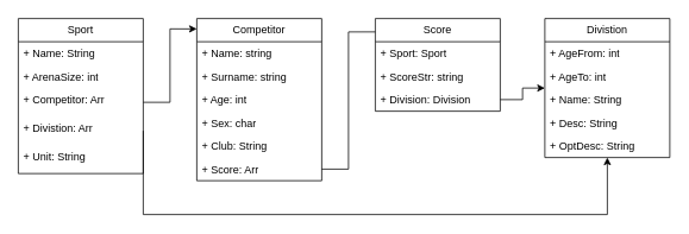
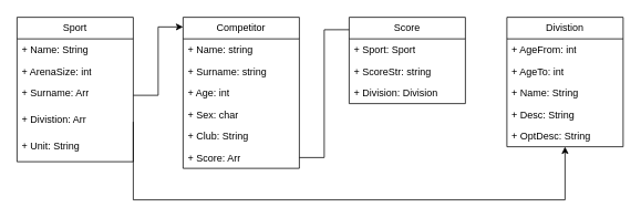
  <mxCell id="0" />
  <mxCell id="1" parent="0" />
  <mxCell id="2" value="Sport" style="swimlane;fontStyle=0;childLayout=stackLayout;horizontal=1;startSize=26;fillColor=none;horizontalStack=0;resizeParent=1;resizeParentMax=0;resizeLast=0;collapsible=1;marginBottom=0;whiteSpace=wrap;html=1;" parent="1" vertex="1"><mxGeometry x="20" y="20" width="140" height="174" as="geometry" /></mxCell>
  <mxCell id="3" value="+ Name: String" style="text;strokeColor=none;fillColor=none;align=left;verticalAlign=top;spacingLeft=4;spacingRight=4;overflow=hidden;rotatable=0;points=[[0,0.5],[1,0.5]];portConstraint=eastwest;whiteSpace=wrap;html=1;" parent="2" vertex="1"><mxGeometry y="26" width="140" height="26" as="geometry" /></mxCell>
  <mxCell id="4" value="+ ArenaSize: int" style="text;strokeColor=none;fillColor=none;align=left;verticalAlign=top;spacingLeft=4;spacingRight=4;overflow=hidden;rotatable=0;points=[[0,0.5],[1,0.5]];portConstraint=eastwest;whiteSpace=wrap;html=1;" parent="2" vertex="1"><mxGeometry y="52" width="140" height="26" as="geometry" /></mxCell>
- <mxCell id="5" value="&lt;div&gt;+ Competitor: Arr &lt;br&gt;&lt;/div&gt;" style="text;strokeColor=none;fillColor=none;align=left;verticalAlign=top;spacingLeft=4;spacingRight=4;overflow=hidden;rotatable=0;points=[[0,0.5],[1,0.5]];portConstraint=eastwest;whiteSpace=wrap;html=1;" parent="2" vertex="1"><mxGeometry y="78" width="140" height="32" as="geometry" /></mxCell>
+ <mxCell id="5" value="&lt;div&gt;+ Surname: Arr &lt;br&gt;&lt;/div&gt;" style="text;strokeColor=none;fillColor=none;align=left;verticalAlign=top;spacingLeft=4;spacingRight=4;overflow=hidden;rotatable=0;points=[[0,0.5],[1,0.5]];portConstraint=eastwest;whiteSpace=wrap;html=1;" parent="2" vertex="1"><mxGeometry y="78" width="140" height="32" as="geometry" /></mxCell>
  <mxCell id="6" value="&lt;div&gt;+ Divistion: Arr &lt;br&gt;&lt;/div&gt;" style="text;strokeColor=none;fillColor=none;align=left;verticalAlign=top;spacingLeft=4;spacingRight=4;overflow=hidden;rotatable=0;points=[[0,0.5],[1,0.5]];portConstraint=eastwest;whiteSpace=wrap;html=1;" parent="2" vertex="1"><mxGeometry y="110" width="140" height="32" as="geometry" /></mxCell>
  <mxCell id="7" value="&lt;div&gt;+ Unit: String &lt;br&gt;&lt;/div&gt;" style="text;strokeColor=none;fillColor=none;align=left;verticalAlign=top;spacingLeft=4;spacingRight=4;overflow=hidden;rotatable=0;points=[[0,0.5],[1,0.5]];portConstraint=eastwest;whiteSpace=wrap;html=1;" parent="2" vertex="1"><mxGeometry y="142" width="140" height="32" as="geometry" /></mxCell>
  <mxCell id="8" value="Competitor" style="swimlane;fontStyle=0;childLayout=stackLayout;horizontal=1;startSize=26;fillColor=none;horizontalStack=0;resizeParent=1;resizeParentMax=0;resizeLast=0;collapsible=1;marginBottom=0;whiteSpace=wrap;html=1;" parent="1" vertex="1"><mxGeometry x="220" y="20" width="140" height="182" as="geometry" /></mxCell>
  <mxCell id="9" value="+ Name: string" style="text;strokeColor=none;fillColor=none;align=left;verticalAlign=top;spacingLeft=4;spacingRight=4;overflow=hidden;rotatable=0;points=[[0,0.5],[1,0.5]];portConstraint=eastwest;whiteSpace=wrap;html=1;" parent="8" vertex="1"><mxGeometry y="26" width="140" height="26" as="geometry" /></mxCell>
  <mxCell id="10" value="+ Surname: string" style="text;strokeColor=none;fillColor=none;align=left;verticalAlign=top;spacingLeft=4;spacingRight=4;overflow=hidden;rotatable=0;points=[[0,0.5],[1,0.5]];portConstraint=eastwest;whiteSpace=wrap;html=1;" parent="8" vertex="1"><mxGeometry y="52" width="140" height="26" as="geometry" /></mxCell>
  <mxCell id="11" value="+ Age: int" style="text;strokeColor=none;fillColor=none;align=left;verticalAlign=top;spacingLeft=4;spacingRight=4;overflow=hidden;rotatable=0;points=[[0,0.5],[1,0.5]];portConstraint=eastwest;whiteSpace=wrap;html=1;" parent="8" vertex="1"><mxGeometry y="78" width="140" height="26" as="geometry" /></mxCell>
  <mxCell id="12" value="+ Sex: char" style="text;strokeColor=none;fillColor=none;align=left;verticalAlign=top;spacingLeft=4;spacingRight=4;overflow=hidden;rotatable=0;points=[[0,0.5],[1,0.5]];portConstraint=eastwest;whiteSpace=wrap;html=1;" parent="8" vertex="1"><mxGeometry y="104" width="140" height="26" as="geometry" /></mxCell>
  <mxCell id="13" value="+ Club: String" style="text;strokeColor=none;fillColor=none;align=left;verticalAlign=top;spacingLeft=4;spacingRight=4;overflow=hidden;rotatable=0;points=[[0,0.5],[1,0.5]];portConstraint=eastwest;whiteSpace=wrap;html=1;" parent="8" vertex="1"><mxGeometry y="130" width="140" height="26" as="geometry" /></mxCell>
  <mxCell id="14" value="+ Score: Arr" style="text;strokeColor=none;fillColor=none;align=left;verticalAlign=top;spacingLeft=4;spacingRight=4;overflow=hidden;rotatable=0;points=[[0,0.5],[1,0.5]];portConstraint=eastwest;whiteSpace=wrap;html=1;" parent="8" vertex="1"><mxGeometry y="156" width="140" height="26" as="geometry" /></mxCell>
  <mxCell id="15" style="edgeStyle=orthogonalEdgeStyle;rounded=0;orthogonalLoop=1;jettySize=auto;html=1;entryX=0;entryY=0.064;entryDx=0;entryDy=0;entryPerimeter=0;" parent="1" source="5" target="8" edge="1"><mxGeometry relative="1" as="geometry" /></mxCell>
  <mxCell id="16" value="Divistion" style="swimlane;fontStyle=0;childLayout=stackLayout;horizontal=1;startSize=26;fillColor=none;horizontalStack=0;resizeParent=1;resizeParentMax=0;resizeLast=0;collapsible=1;marginBottom=0;whiteSpace=wrap;html=1;" parent="1" vertex="1"><mxGeometry x="610" y="20" width="140" height="156" as="geometry" /></mxCell>
  <mxCell id="17" value="+ AgeFrom: int" style="text;strokeColor=none;fillColor=none;align=left;verticalAlign=top;spacingLeft=4;spacingRight=4;overflow=hidden;rotatable=0;points=[[0,0.5],[1,0.5]];portConstraint=eastwest;whiteSpace=wrap;html=1;" parent="16" vertex="1"><mxGeometry y="26" width="140" height="26" as="geometry" /></mxCell>
  <mxCell id="18" value="+ AgeTo: int" style="text;strokeColor=none;fillColor=none;align=left;verticalAlign=top;spacingLeft=4;spacingRight=4;overflow=hidden;rotatable=0;points=[[0,0.5],[1,0.5]];portConstraint=eastwest;whiteSpace=wrap;html=1;" parent="16" vertex="1"><mxGeometry y="52" width="140" height="26" as="geometry" /></mxCell>
  <mxCell id="19" value="&lt;div&gt;+ Name: String&lt;/div&gt;" style="text;strokeColor=none;fillColor=none;align=left;verticalAlign=top;spacingLeft=4;spacingRight=4;overflow=hidden;rotatable=0;points=[[0,0.5],[1,0.5]];portConstraint=eastwest;whiteSpace=wrap;html=1;" parent="16" vertex="1"><mxGeometry y="78" width="140" height="26" as="geometry" /></mxCell>
  <mxCell id="20" value="&lt;div&gt;+ Desc: String&lt;/div&gt;" style="text;strokeColor=none;fillColor=none;align=left;verticalAlign=top;spacingLeft=4;spacingRight=4;overflow=hidden;rotatable=0;points=[[0,0.5],[1,0.5]];portConstraint=eastwest;whiteSpace=wrap;html=1;" parent="16" vertex="1"><mxGeometry y="104" width="140" height="26" as="geometry" /></mxCell>
  <mxCell id="21" value="&lt;div&gt;+ OptDesc: String&lt;/div&gt;" style="text;strokeColor=none;fillColor=none;align=left;verticalAlign=top;spacingLeft=4;spacingRight=4;overflow=hidden;rotatable=0;points=[[0,0.5],[1,0.5]];portConstraint=eastwest;whiteSpace=wrap;html=1;" parent="16" vertex="1"><mxGeometry y="130" width="140" height="26" as="geometry" /></mxCell>
- <mxCell id="22" style="edgeStyle=orthogonalEdgeStyle;rounded=0;orthogonalLoop=1;jettySize=auto;html=1;exitX=1;exitY=0.5;exitDx=0;exitDy=0;" parent="1" source="26" target="16" edge="1"><mxGeometry relative="1" as="geometry" /></mxCell>
  <mxCell id="23" value="Score" style="swimlane;fontStyle=0;childLayout=stackLayout;horizontal=1;startSize=26;fillColor=none;horizontalStack=0;resizeParent=1;resizeParentMax=0;resizeLast=0;collapsible=1;marginBottom=0;whiteSpace=wrap;html=1;" parent="1" vertex="1"><mxGeometry x="420" y="20" width="140" height="104" as="geometry" /></mxCell>
  <mxCell id="24" value="+ Sport: Sport" style="text;strokeColor=none;fillColor=none;align=left;verticalAlign=top;spacingLeft=4;spacingRight=4;overflow=hidden;rotatable=0;points=[[0,0.5],[1,0.5]];portConstraint=eastwest;whiteSpace=wrap;html=1;" parent="23" vertex="1"><mxGeometry y="26" width="140" height="26" as="geometry" /></mxCell>
  <mxCell id="25" value="+ ScoreStr: string" style="text;strokeColor=none;fillColor=none;align=left;verticalAlign=top;spacingLeft=4;spacingRight=4;overflow=hidden;rotatable=0;points=[[0,0.5],[1,0.5]];portConstraint=eastwest;whiteSpace=wrap;html=1;" parent="23" vertex="1"><mxGeometry y="52" width="140" height="26" as="geometry" /></mxCell>
  <mxCell id="26" value="+ Division: Division" style="text;strokeColor=none;fillColor=none;align=left;verticalAlign=top;spacingLeft=4;spacingRight=4;overflow=hidden;rotatable=0;points=[[0,0.5],[1,0.5]];portConstraint=eastwest;whiteSpace=wrap;html=1;" parent="23" vertex="1"><mxGeometry y="78" width="140" height="26" as="geometry" /></mxCell>
  <mxCell id="27" style="edgeStyle=orthogonalEdgeStyle;rounded=0;orthogonalLoop=1;jettySize=auto;html=1;exitX=1;exitY=0.5;exitDx=0;exitDy=0;entryX=0;entryY=0.144;entryDx=0;entryDy=0;entryPerimeter=0;endArrow=none;" parent="1" source="14" target="23" edge="1"><mxGeometry relative="1" as="geometry" /></mxCell>
  <mxCell id="28" style="edgeStyle=orthogonalEdgeStyle;rounded=0;orthogonalLoop=1;jettySize=auto;html=1;exitX=1;exitY=0.5;exitDx=0;exitDy=0;entryX=0.5;entryY=1;entryDx=0;entryDy=0;" edge="1" parent="1" source="6" target="16"><mxGeometry relative="1" as="geometry"><Array as="points"><mxPoint x="160" y="240" /><mxPoint x="680" y="240" /></Array></mxGeometry></mxCell>
